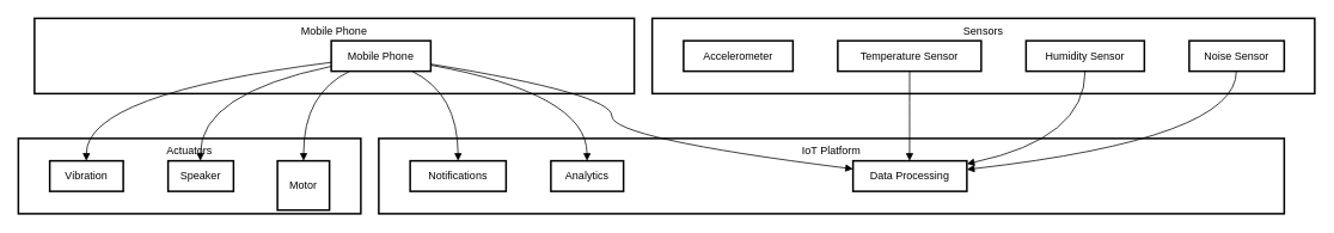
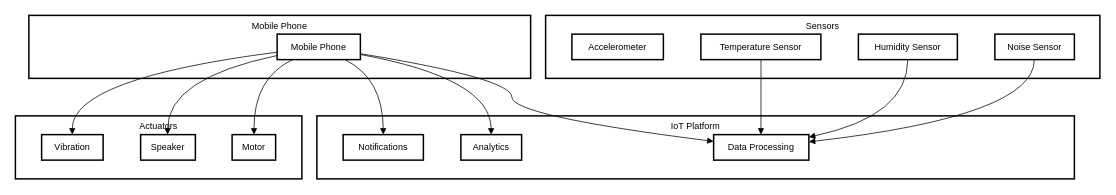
  <mxCell id="0" />
  <mxCell id="1" parent="0" />
  <mxCell id="2" value="Actuators" style="whiteSpace=wrap;strokeWidth=2;verticalAlign=top;" vertex="1" parent="1"><mxGeometry y="154" width="382" height="84" as="geometry" x="20" /></mxCell>
- <mxCell id="3" value="Motor" style="whiteSpace=wrap;strokeWidth=2;" vertex="1" parent="1"><mxGeometry x="309" y="179" width="58" height="55" as="geometry" /></mxCell>
+ <mxCell id="3" value="Motor" style="whiteSpace=wrap;strokeWidth=2;" vertex="1" parent="1"><mxGeometry x="309" y="179" width="58" height="34" as="geometry" /></mxCell>
  <mxCell id="4" value="Speaker" style="whiteSpace=wrap;strokeWidth=2;" vertex="1" parent="1"><mxGeometry x="187" y="179" width="73" height="34" as="geometry" /></mxCell>
  <mxCell id="5" value="Vibration" style="whiteSpace=wrap;strokeWidth=2;" vertex="1" parent="1"><mxGeometry x="55" y="179" width="82" height="34" as="geometry" /></mxCell>
  <mxCell id="6" value="IoT Platform" style="whiteSpace=wrap;strokeWidth=2;verticalAlign=top;" vertex="1" parent="1"><mxGeometry x="422" y="154" width="1010" height="84" as="geometry" /></mxCell>
  <mxCell id="7" value="Data Processing" style="whiteSpace=wrap;strokeWidth=2;" vertex="1" parent="1"><mxGeometry x="951" y="179" width="127" height="34" as="geometry" /></mxCell>
  <mxCell id="8" value="Analytics" style="whiteSpace=wrap;strokeWidth=2;" vertex="1" parent="1"><mxGeometry x="614" y="179" width="81" height="34" as="geometry" /></mxCell>
  <mxCell id="9" value="Notifications" style="whiteSpace=wrap;strokeWidth=2;" vertex="1" parent="1"><mxGeometry x="457" y="179" width="107" height="34" as="geometry" /></mxCell>
  <mxCell id="10" value="Sensors" style="whiteSpace=wrap;strokeWidth=2;verticalAlign=top;" vertex="1" parent="1"><mxGeometry x="727" width="739" height="84" as="geometry" y="20" /></mxCell>
  <mxCell id="11" value="Accelerometer" style="whiteSpace=wrap;strokeWidth=2;" vertex="1" parent="1"><mxGeometry x="762" y="45" width="122" height="34" as="geometry" /></mxCell>
  <mxCell id="12" value="Temperature Sensor" style="whiteSpace=wrap;strokeWidth=2;" vertex="1" parent="1"><mxGeometry x="934" y="45" width="160" height="34" as="geometry" /></mxCell>
  <mxCell id="13" value="Humidity Sensor" style="whiteSpace=wrap;strokeWidth=2;" vertex="1" parent="1"><mxGeometry x="1144" y="45" width="132" height="34" as="geometry" /></mxCell>
  <mxCell id="14" value="Noise Sensor" style="whiteSpace=wrap;strokeWidth=2;" vertex="1" parent="1"><mxGeometry x="1326" y="45" width="106" height="34" as="geometry" /></mxCell>
  <mxCell id="15" value="Mobile Phone" style="whiteSpace=wrap;strokeWidth=2;verticalAlign=top;" vertex="1" parent="1"><mxGeometry x="38" width="669" height="84" as="geometry" y="20" /></mxCell>
  <mxCell id="16" value="Mobile Phone" style="whiteSpace=wrap;strokeWidth=2;" vertex="1" parent="1"><mxGeometry x="369" y="45" width="111" height="34" as="geometry" /></mxCell>
  <mxCell id="17" value="" style="curved=1;startArrow=none;endArrow=block;exitX=0.998;exitY=0.766;entryX=-0.002;entryY=0.265;" edge="1" parent="1" source="16" target="7"><mxGeometry relative="1" as="geometry"><Array as="points"><mxPoint x="682" y="104" /><mxPoint x="682" y="154" /></Array></mxGeometry></mxCell>
  <mxCell id="18" value="" style="curved=1;startArrow=none;endArrow=block;exitX=0.998;exitY=0.798;entryX=0.498;entryY=0;" edge="1" parent="1" source="16" target="8"><mxGeometry relative="1" as="geometry"><Array as="points"><mxPoint x="654" y="104" /></Array></mxGeometry></mxCell>
  <mxCell id="19" value="" style="curved=1;startArrow=none;endArrow=block;exitX=0.813;exitY=1;entryX=0.5;entryY=0;" edge="1" parent="1" source="16" target="9"><mxGeometry relative="1" as="geometry"><Array as="points"><mxPoint x="510" y="104" /></Array></mxGeometry></mxCell>
  <mxCell id="20" value="" style="curved=1;startArrow=none;endArrow=block;exitX=0.184;exitY=1;entryX=0.503;entryY=0;" edge="1" parent="1" source="16" target="3"><mxGeometry relative="1" as="geometry"><Array as="points"><mxPoint x="338" y="104" /></Array></mxGeometry></mxCell>
  <mxCell id="21" value="" style="curved=1;startArrow=none;endArrow=block;exitX=-0.001;exitY=0.84;entryX=0.493;entryY=0;" edge="1" parent="1" source="16" target="4"><mxGeometry relative="1" as="geometry"><Array as="points"><mxPoint x="223" y="104" /></Array></mxGeometry></mxCell>
  <mxCell id="22" value="" style="curved=1;startArrow=none;endArrow=block;exitX=-0.001;exitY=0.709;entryX=0.498;entryY=0;" edge="1" parent="1" source="16" target="5"><mxGeometry relative="1" as="geometry"><Array as="points"><mxPoint x="96" y="104" /></Array></mxGeometry></mxCell>
  <mxCell id="23" value="" style="curved=1;startArrow=none;endArrow=block;exitX=0.501;exitY=1;entryX=0.497;entryY=0;" edge="1" parent="1" source="12" target="7"><mxGeometry relative="1" as="geometry"><Array as="points" /></mxGeometry></mxCell>
  <mxCell id="24" value="" style="curved=1;startArrow=none;endArrow=block;exitX=0.499;exitY=1;entryX=0.996;entryY=0.1;" edge="1" parent="1" source="13" target="7"><mxGeometry relative="1" as="geometry"><Array as="points"><mxPoint x="1210" y="154" /></Array></mxGeometry></mxCell>
  <mxCell id="25" value="" style="curved=1;startArrow=none;endArrow=block;exitX=0.496;exitY=1;entryX=0.996;entryY=0.285;" edge="1" parent="1" source="14" target="7"><mxGeometry relative="1" as="geometry"><Array as="points"><mxPoint x="1379" y="154" /></Array></mxGeometry></mxCell>
